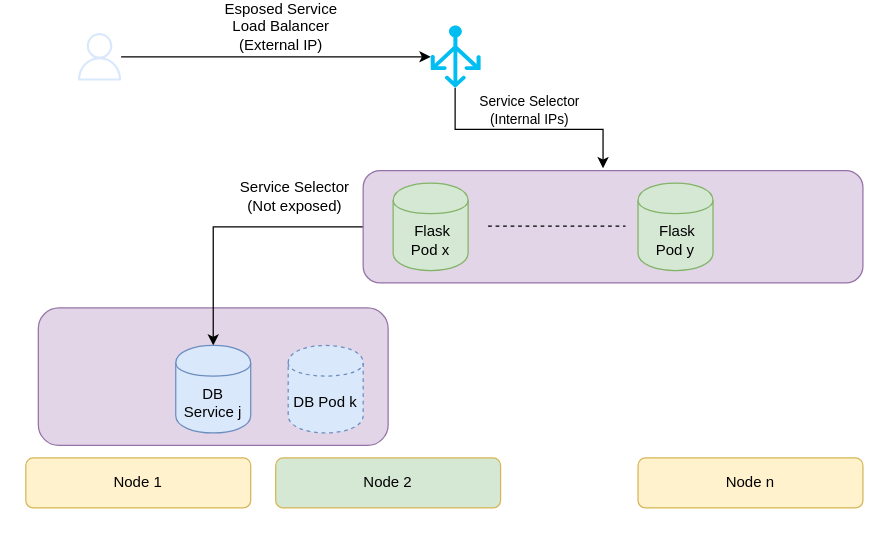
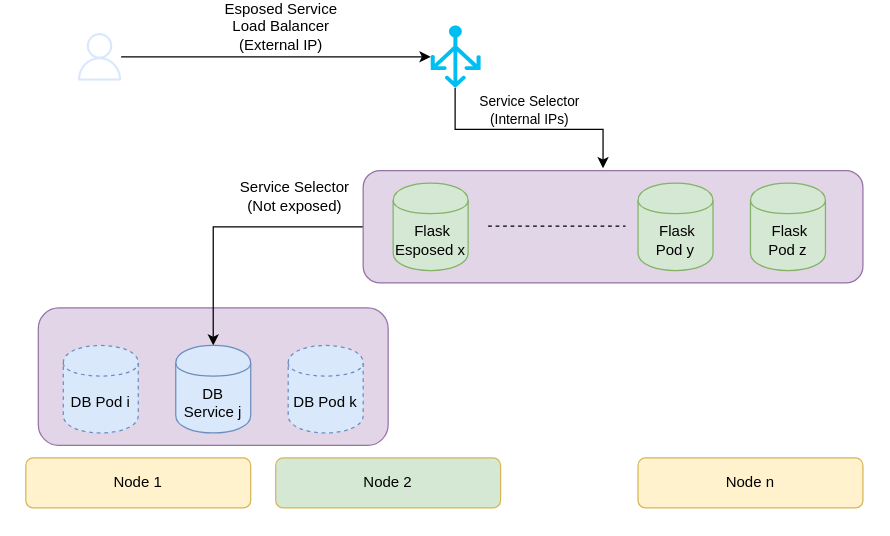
  <mxCell id="0" />
  <mxCell id="1" parent="0" />
  <mxCell id="2" value="" style="rounded=1;whiteSpace=wrap;html=1;fillColor=#e1d5e7;strokeColor=#9673a6;" vertex="1" parent="1"><mxGeometry x="30" y="246" width="280" height="110" as="geometry" /></mxCell>
  <mxCell id="3" style="edgeStyle=orthogonalEdgeStyle;rounded=0;orthogonalLoop=1;jettySize=auto;html=1;exitX=0;exitY=0.5;exitDx=0;exitDy=0;entryX=0.5;entryY=0;entryDx=0;entryDy=0;startArrow=none;startFill=0;endArrow=classic;endFill=1;" edge="1" parent="1" source="5" target="9"><mxGeometry relative="1" as="geometry" /></mxCell>
  <mxCell id="4" value="Service Selector&lt;br&gt;(Not exposed)" style="text;html=1;align=center;verticalAlign=middle;resizable=0;points=[];labelBackgroundColor=#ffffff;" vertex="1" connectable="0" parent="3"><mxGeometry x="-0.276" y="1" relative="1" as="geometry"><mxPoint x="22" y="-26" as="offset" /></mxGeometry></mxCell>
  <mxCell id="5" value="" style="rounded=1;whiteSpace=wrap;html=1;fillColor=#e1d5e7;strokeColor=#9673a6;" vertex="1" parent="1"><mxGeometry x="290" width="400" height="90" as="geometry" y="136" /></mxCell>
  <mxCell id="6" value="Node 1" style="rounded=1;whiteSpace=wrap;html=1;fillColor=#fff2cc;strokeColor=#d6b656;" vertex="1" parent="1"><mxGeometry x="20" y="366" width="180" height="40" as="geometry" /></mxCell>
  <mxCell id="7" value="Node 2" style="rounded=1;whiteSpace=wrap;html=1;fillColor=#d5e8d4;strokeColor=#d6b656;" vertex="1" parent="1"><mxGeometry x="220" y="366" width="180" height="40" as="geometry" /></mxCell>
  <mxCell id="8" value="Node n" style="rounded=1;whiteSpace=wrap;html=1;fillColor=#fff2cc;strokeColor=#d6b656;" vertex="1" parent="1"><mxGeometry x="510" y="366" width="180" height="40" as="geometry" /></mxCell>
  <mxCell id="9" value="DB Service j" style="shape=cylinder;whiteSpace=wrap;html=1;boundedLbl=1;backgroundOutline=1;fillColor=#dae8fc;strokeColor=#6c8ebf;" vertex="1" parent="1"><mxGeometry x="140" y="276" width="60" height="70" as="geometry" /></mxCell>
  <mxCell id="10" value="DB Pod k" style="shape=cylinder;whiteSpace=wrap;html=1;boundedLbl=1;backgroundOutline=1;dashed=1;fillColor=#dae8fc;strokeColor=#6c8ebf;" vertex="1" parent="1"><mxGeometry x="230" y="276" width="60" height="70" as="geometry" /></mxCell>
- <mxCell id="12" value="&amp;nbsp;Flask &lt;br&gt;Pod x" style="shape=cylinder;whiteSpace=wrap;html=1;boundedLbl=1;backgroundOutline=1;fillColor=#d5e8d4;strokeColor=#82b366;" vertex="1" parent="1"><mxGeometry x="314" y="146" width="60" height="70" as="geometry" /></mxCell>
+ <mxCell id="11" value="DB Pod i" style="shape=cylinder;whiteSpace=wrap;html=1;boundedLbl=1;backgroundOutline=1;dashed=1;fillColor=#dae8fc;strokeColor=#6c8ebf;" vertex="1" parent="1"><mxGeometry x="50" y="276" width="60" height="70" as="geometry" /></mxCell>
+ <mxCell id="12" value="&amp;nbsp;Flask &lt;br&gt;Esposed x" style="shape=cylinder;whiteSpace=wrap;html=1;boundedLbl=1;backgroundOutline=1;fillColor=#d5e8d4;strokeColor=#82b366;" vertex="1" parent="1"><mxGeometry x="314" y="146" width="60" height="70" as="geometry" /></mxCell>
  <mxCell id="13" value="&amp;nbsp;Flask &lt;br&gt;Pod y" style="shape=cylinder;whiteSpace=wrap;html=1;boundedLbl=1;backgroundOutline=1;fillColor=#d5e8d4;strokeColor=#82b366;" vertex="1" parent="1"><mxGeometry x="510" y="146" width="60" height="70" as="geometry" /></mxCell>
+ <mxCell id="14" value="&amp;nbsp;Flask &lt;br&gt;Pod z" style="shape=cylinder;whiteSpace=wrap;html=1;boundedLbl=1;backgroundOutline=1;fillColor=#d5e8d4;strokeColor=#82b366;" vertex="1" parent="1"><mxGeometry x="600" y="146" width="60" height="70" as="geometry" /></mxCell>
  <mxCell id="15" style="edgeStyle=orthogonalEdgeStyle;rounded=0;orthogonalLoop=1;jettySize=auto;html=1;exitX=1;exitY=0.5;exitDx=0;exitDy=0;entryX=0;entryY=0.5;entryDx=0;entryDy=0;dashed=1;startArrow=none;startFill=0;endArrow=none;endFill=0;" edge="1" parent="1"><mxGeometry relative="1" as="geometry"><mxPoint x="390" y="180.5" as="sourcePoint" /><mxPoint x="500" y="180.5" as="targetPoint" /></mxGeometry></mxCell>
  <mxCell id="16" value="Service Selector&lt;br&gt;(Internal IPs)" style="edgeStyle=orthogonalEdgeStyle;rounded=0;orthogonalLoop=1;jettySize=auto;html=1;exitX=0.49;exitY=1;exitDx=0;exitDy=0;exitPerimeter=0;entryX=0.48;entryY=-0.02;entryDx=0;entryDy=0;entryPerimeter=0;startArrow=none;startFill=0;endArrow=classic;endFill=1;" edge="1" parent="1" source="17" target="5"><mxGeometry x="0.01" y="15" relative="1" as="geometry"><mxPoint as="offset" /></mxGeometry></mxCell>
  <mxCell id="17" value="" style="verticalLabelPosition=bottom;html=1;verticalAlign=top;align=center;strokeColor=none;fillColor=#00BEF2;shape=mxgraph.azure.load_balancer_generic;pointerEvents=1;dashed=1;" vertex="1" parent="1"><mxGeometry x="344" y="20" width="40" height="50" as="geometry" /></mxCell>
  <mxCell id="18" style="edgeStyle=orthogonalEdgeStyle;rounded=0;orthogonalLoop=1;jettySize=auto;html=1;entryX=0;entryY=0.5;entryDx=0;entryDy=0;entryPerimeter=0;startArrow=none;startFill=0;endArrow=classic;endFill=1;" edge="1" parent="1" source="20" target="17"><mxGeometry relative="1" as="geometry" /></mxCell>
  <mxCell id="19" value="Esposed Service&lt;br&gt;Load Balancer&lt;br&gt;(External IP)" style="text;html=1;align=center;verticalAlign=middle;resizable=0;points=[];labelBackgroundColor=#ffffff;" vertex="1" connectable="0" parent="18"><mxGeometry x="-0.072" y="3" relative="1" as="geometry"><mxPoint x="12.67" y="-21.92" as="offset" /></mxGeometry></mxCell>
  <mxCell id="20" value="" style="outlineConnect=0;fillColor=#dae8fc;strokeColor=#6c8ebf;dashed=0;verticalLabelPosition=bottom;verticalAlign=top;align=center;html=1;fontSize=12;fontStyle=0;aspect=fixed;pointerEvents=1;shape=mxgraph.aws4.user;" vertex="1" parent="1"><mxGeometry x="60" y="26" width="38" height="38" as="geometry" /></mxCell>
